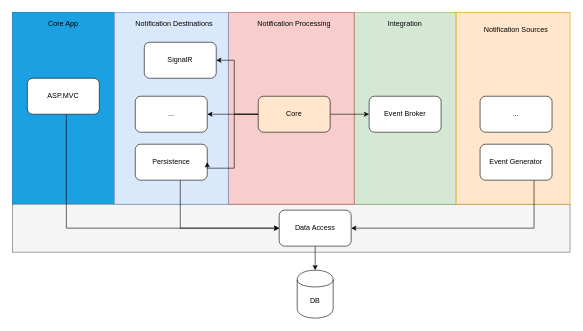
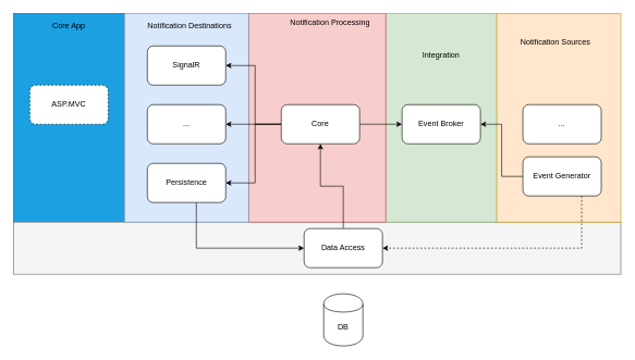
  <mxCell id="0" />
  <mxCell id="1" parent="0" />
  <mxCell id="2" value="" style="rounded=0;whiteSpace=wrap;html=1;fillColor=#1ba1e2;strokeColor=#006EAF;fontColor=#ffffff;" vertex="1" parent="1"><mxGeometry x="20" y="20" width="170" height="320" as="geometry" /></mxCell>
  <mxCell id="3" value="" style="rounded=0;whiteSpace=wrap;html=1;fillColor=#f5f5f5;strokeColor=#666666;fontColor=#333333;" vertex="1" parent="1"><mxGeometry x="20" y="340" width="930" height="80" as="geometry" /></mxCell>
  <mxCell id="4" value="" style="rounded=0;whiteSpace=wrap;html=1;fillColor=#d5e8d4;strokeColor=#82b366;" vertex="1" parent="1"><mxGeometry x="590" y="20" width="170" height="320" as="geometry" /></mxCell>
  <mxCell id="5" value="" style="rounded=0;whiteSpace=wrap;html=1;fillColor=#f8cecc;strokeColor=#b85450;" vertex="1" parent="1"><mxGeometry x="380" y="20" width="210" height="320" as="geometry" /></mxCell>
  <mxCell id="6" value="" style="rounded=0;whiteSpace=wrap;html=1;fillColor=#dae8fc;strokeColor=#6c8ebf;" vertex="1" parent="1"><mxGeometry x="190" y="20" width="190" height="320" as="geometry" /></mxCell>
- <mxCell id="7" style="edgeStyle=orthogonalEdgeStyle;rounded=0;orthogonalLoop=1;jettySize=auto;html=1;entryX=0;entryY=0.5;entryDx=0;entryDy=0;" edge="1" parent="1" source="8" target="27"><mxGeometry relative="1" as="geometry"><Array as="points"><mxPoint y="380" x="110" /></Array></mxGeometry></mxCell>
- <mxCell id="8" value="ASP.MVC" style="rounded=1;whiteSpace=wrap;html=1;" vertex="1" parent="1"><mxGeometry x="45" y="130" width="120" height="60" as="geometry" /></mxCell>
+ <mxCell id="8" value="ASP.MVC" style="rounded=1;whiteSpace=wrap;html=1;dashed=1;" vertex="1" parent="1"><mxGeometry x="45" y="130" width="120" height="60" as="geometry" /></mxCell>
  <mxCell id="9" value="DB" style="shape=cylinder;whiteSpace=wrap;html=1;boundedLbl=1;backgroundOutline=1;" vertex="1" parent="1"><mxGeometry x="495" y="450" width="60" height="80" as="geometry" /></mxCell>
  <mxCell id="10" style="edgeStyle=orthogonalEdgeStyle;rounded=0;orthogonalLoop=1;jettySize=auto;html=1;entryX=0;entryY=0.5;entryDx=0;entryDy=0;" edge="1" parent="1" source="11" target="27"><mxGeometry relative="1" as="geometry"><Array as="points"><mxPoint x="300" y="380" /></Array></mxGeometry></mxCell>
- <mxCell id="11" value="Persistence" style="rounded=1;whiteSpace=wrap;html=1;" vertex="1" parent="1"><mxGeometry x="225" y="240" width="120" height="60" as="geometry" /></mxCell>
+ <mxCell id="11" value="Persistence" style="rounded=1;whiteSpace=wrap;html=1;" vertex="1" parent="1"><mxGeometry x="225" y="250" width="120" height="60" as="geometry" /></mxCell>
  <mxCell id="12" value="Notification Destinations" style="text;html=1;strokeColor=none;fillColor=none;align=center;verticalAlign=middle;whiteSpace=wrap;rounded=0;" vertex="1" parent="1"><mxGeometry x="220" y="30" width="140" height="20" as="geometry" /></mxCell>
- <mxCell id="13" value="SignalR" style="rounded=1;whiteSpace=wrap;html=1;" vertex="1" parent="1"><mxGeometry x="240" y="70" width="120" height="60" as="geometry" /></mxCell>
+ <mxCell id="13" value="SignalR" style="rounded=1;whiteSpace=wrap;html=1;" vertex="1" parent="1"><mxGeometry x="225" y="70" width="120" height="60" as="geometry" /></mxCell>
  <mxCell id="14" style="edgeStyle=orthogonalEdgeStyle;rounded=0;orthogonalLoop=1;jettySize=auto;html=1;" edge="1" parent="1" source="17" target="18"><mxGeometry relative="1" as="geometry" /></mxCell>
  <mxCell id="15" style="edgeStyle=orthogonalEdgeStyle;rounded=0;orthogonalLoop=1;jettySize=auto;html=1;entryX=1;entryY=0.5;entryDx=0;entryDy=0;" edge="1" parent="1" source="17" target="11"><mxGeometry relative="1" as="geometry"><Array as="points"><mxPoint x="390" y="190" /><mxPoint x="390" y="280" /></Array></mxGeometry></mxCell>
  <mxCell id="16" style="edgeStyle=orthogonalEdgeStyle;rounded=0;orthogonalLoop=1;jettySize=auto;html=1;entryX=1;entryY=0.5;entryDx=0;entryDy=0;" edge="1" parent="1" source="17" target="13"><mxGeometry relative="1" as="geometry"><Array as="points"><mxPoint x="390" y="190" /><mxPoint x="390" y="100" /></Array></mxGeometry></mxCell>
- <mxCell id="17" value="Core" style="rounded=1;whiteSpace=wrap;html=1;fillColor=#ffe6cc;" vertex="1" parent="1"><mxGeometry x="430" y="160" width="120" height="60" as="geometry" /></mxCell>
+ <mxCell id="17" value="Core" style="rounded=1;whiteSpace=wrap;html=1;" vertex="1" parent="1"><mxGeometry x="430" y="160" width="120" height="60" as="geometry" /></mxCell>
  <mxCell id="18" value="Event Broker" style="rounded=1;whiteSpace=wrap;html=1;" vertex="1" parent="1"><mxGeometry x="615" y="160" width="120" height="60" as="geometry" /></mxCell>
  <mxCell id="19" value="" style="rounded=0;whiteSpace=wrap;html=1;fillColor=#ffe6cc;strokeColor=#d79b00;" vertex="1" parent="1"><mxGeometry x="760" y="20" width="190" height="320" as="geometry" /></mxCell>
- <mxCell id="21" style="edgeStyle=orthogonalEdgeStyle;rounded=0;orthogonalLoop=1;jettySize=auto;html=1;entryX=1;entryY=0.5;entryDx=0;entryDy=0;" edge="1" parent="1" source="22" target="27"><mxGeometry relative="1" as="geometry"><Array as="points"><mxPoint x="890" y="380" /></Array></mxGeometry></mxCell>
+ <mxCell id="20" style="edgeStyle=orthogonalEdgeStyle;rounded=0;orthogonalLoop=1;jettySize=auto;html=1;entryX=1;entryY=0.5;entryDx=0;entryDy=0;" edge="1" parent="1" source="22" target="18"><mxGeometry relative="1" as="geometry" /></mxCell>
+ <mxCell id="21" style="edgeStyle=orthogonalEdgeStyle;rounded=0;orthogonalLoop=1;jettySize=auto;html=1;entryX=1;entryY=0.5;entryDx=0;entryDy=0;dashed=1;" edge="1" parent="1" source="22" target="27"><mxGeometry relative="1" as="geometry"><Array as="points"><mxPoint x="890" y="380" /></Array></mxGeometry></mxCell>
  <mxCell id="22" value="Event Generator" style="rounded=1;whiteSpace=wrap;html=1;" vertex="1" parent="1"><mxGeometry x="800" y="240" width="120" height="60" as="geometry" /></mxCell>
- <mxCell id="23" value="Notification Sources" style="text;html=1;strokeColor=none;fillColor=none;align=center;verticalAlign=middle;whiteSpace=wrap;rounded=0;" vertex="1" parent="1"><mxGeometry x="790" y="40" width="140" height="20" as="geometry" /></mxCell>
- <mxCell id="24" value="Notification Processing" style="text;html=1;strokeColor=none;fillColor=none;align=center;verticalAlign=middle;whiteSpace=wrap;rounded=0;" vertex="1" parent="1"><mxGeometry x="420" y="30" width="140" height="20" as="geometry" /></mxCell>
- <mxCell id="25" value="Integration" style="text;html=1;strokeColor=none;fillColor=none;align=center;verticalAlign=middle;whiteSpace=wrap;rounded=0;" vertex="1" parent="1"><mxGeometry x="605" y="30" width="140" height="20" as="geometry" /></mxCell>
- <mxCell id="26" style="edgeStyle=orthogonalEdgeStyle;rounded=0;orthogonalLoop=1;jettySize=auto;html=1;" edge="1" parent="1" source="27" target="9"><mxGeometry relative="1" as="geometry" /></mxCell>
+ <mxCell id="23" value="Notification Sources" style="text;html=1;strokeColor=none;fillColor=none;align=center;verticalAlign=middle;whiteSpace=wrap;rounded=0;" vertex="1" parent="1"><mxGeometry x="780" y="55" width="140" height="20" as="geometry" /></mxCell>
+ <mxCell id="24" value="Notification Processing" style="text;html=1;strokeColor=none;fillColor=none;align=center;verticalAlign=middle;whiteSpace=wrap;rounded=0;" vertex="1" parent="1"><mxGeometry x="435" y="25" width="140" height="20" as="geometry" /></mxCell>
+ <mxCell id="25" value="Integration" style="text;html=1;strokeColor=none;fillColor=none;align=center;verticalAlign=middle;whiteSpace=wrap;rounded=0;" vertex="1" parent="1"><mxGeometry x="605" y="75" width="140" height="20" as="geometry" /></mxCell>
+ <mxCell id="26" style="edgeStyle=orthogonalEdgeStyle;rounded=0;orthogonalLoop=1;jettySize=auto;html=1;" edge="1" parent="1" source="27" target="17"><mxGeometry relative="1" as="geometry" /></mxCell>
  <mxCell id="27" value="Data Access" style="rounded=1;whiteSpace=wrap;html=1;" vertex="1" parent="1"><mxGeometry x="465" y="350" width="120" height="60" as="geometry" /></mxCell>
  <mxCell id="28" value="Core App" style="text;html=1;strokeColor=none;fillColor=none;align=center;verticalAlign=middle;whiteSpace=wrap;rounded=0;" vertex="1" parent="1"><mxGeometry x="35" y="30" width="140" height="20" as="geometry" /></mxCell>
  <mxCell id="29" value="..." style="rounded=1;whiteSpace=wrap;html=1;" vertex="1" parent="1"><mxGeometry x="225" y="160" width="120" height="60" as="geometry" /></mxCell>
  <mxCell id="30" style="edgeStyle=orthogonalEdgeStyle;rounded=0;orthogonalLoop=1;jettySize=auto;html=1;" edge="1" parent="1" source="17" target="29"><mxGeometry relative="1" as="geometry"><mxPoint x="435" y="170" as="sourcePoint" /><mxPoint x="285" y="130" as="targetPoint" /></mxGeometry></mxCell>
  <mxCell id="31" value="..." style="rounded=1;whiteSpace=wrap;html=1;" vertex="1" parent="1"><mxGeometry x="800" y="160" width="120" height="60" as="geometry" /></mxCell>
